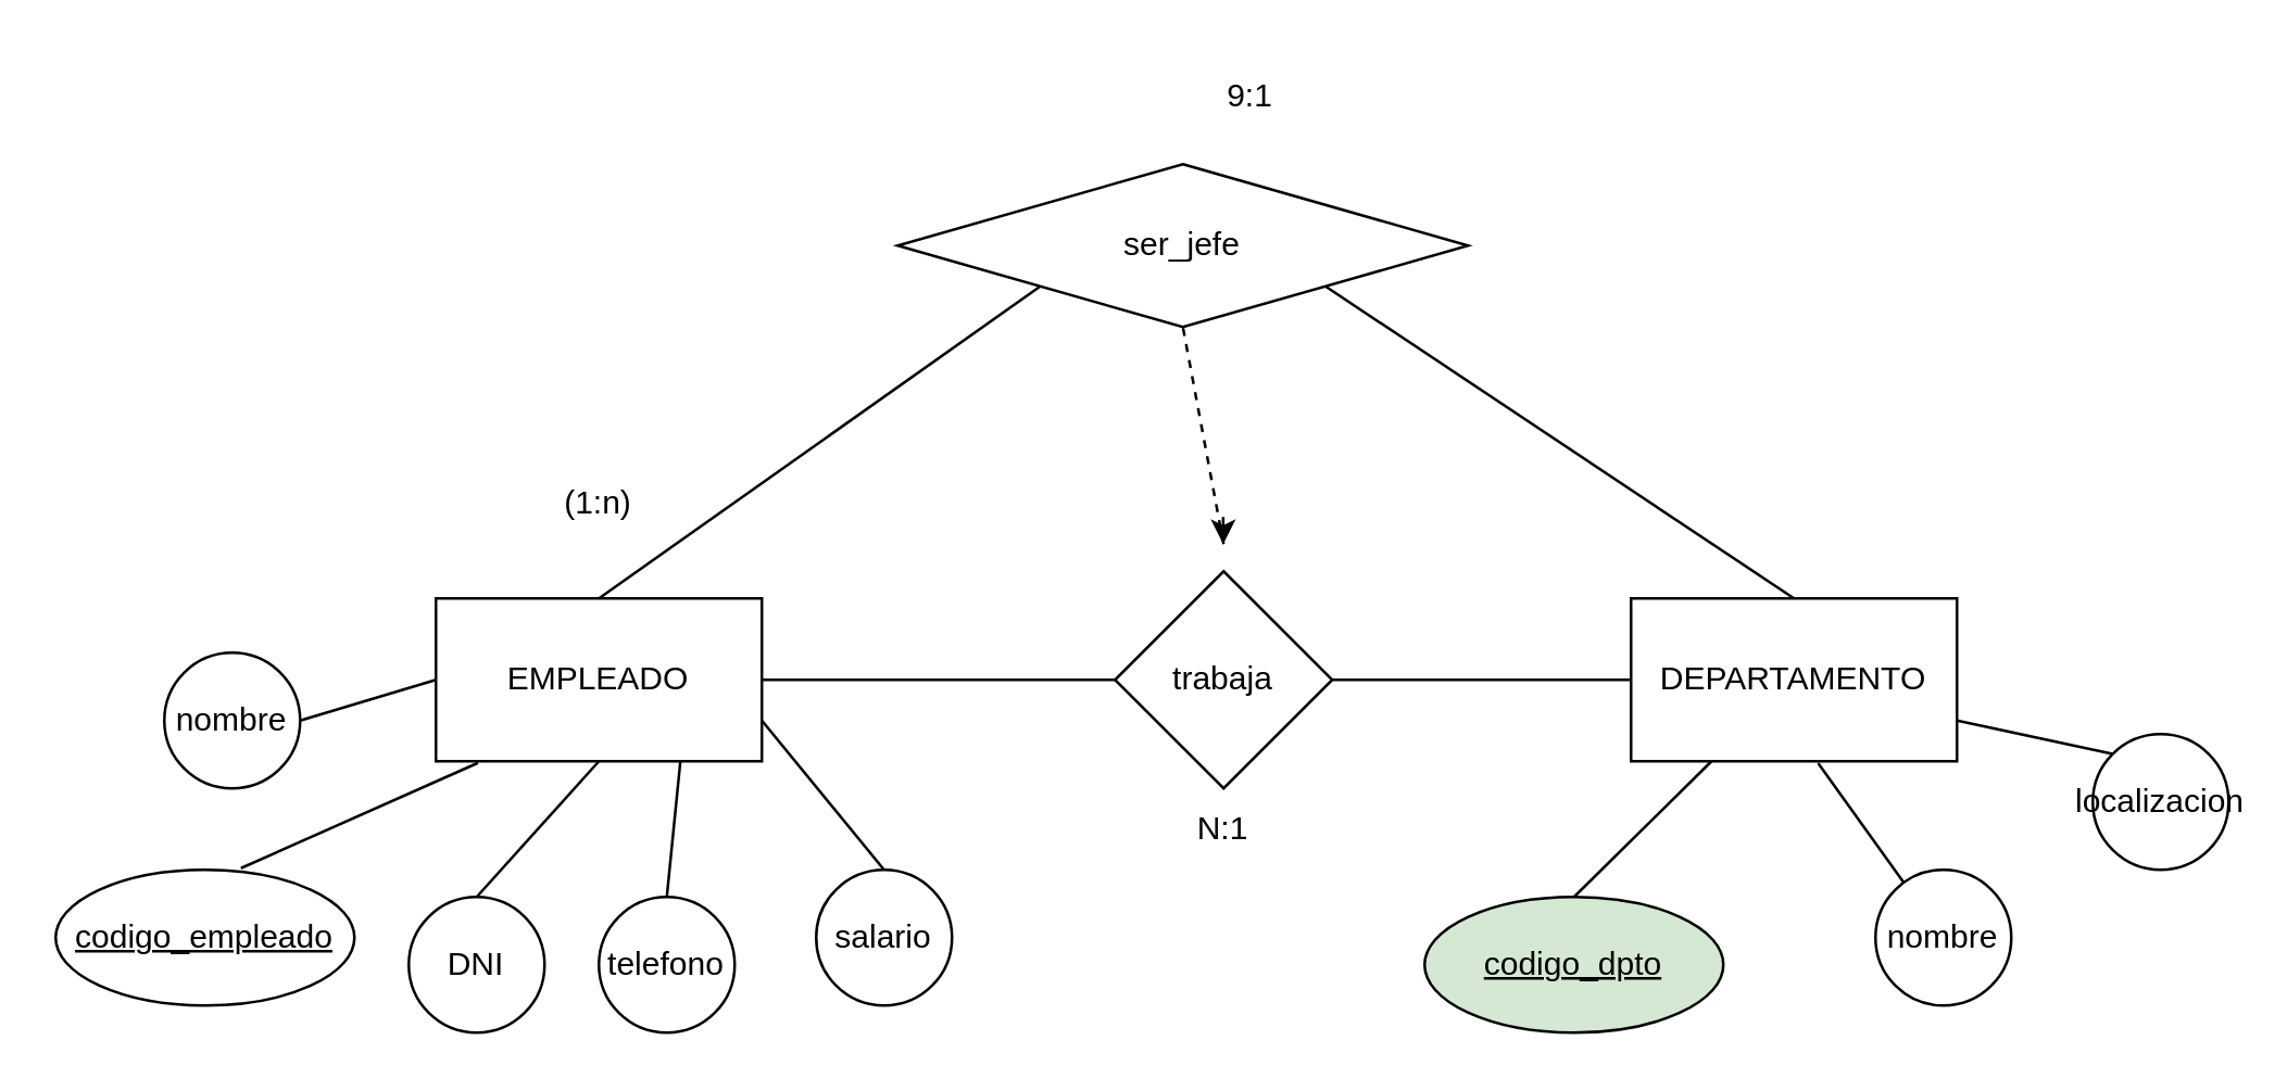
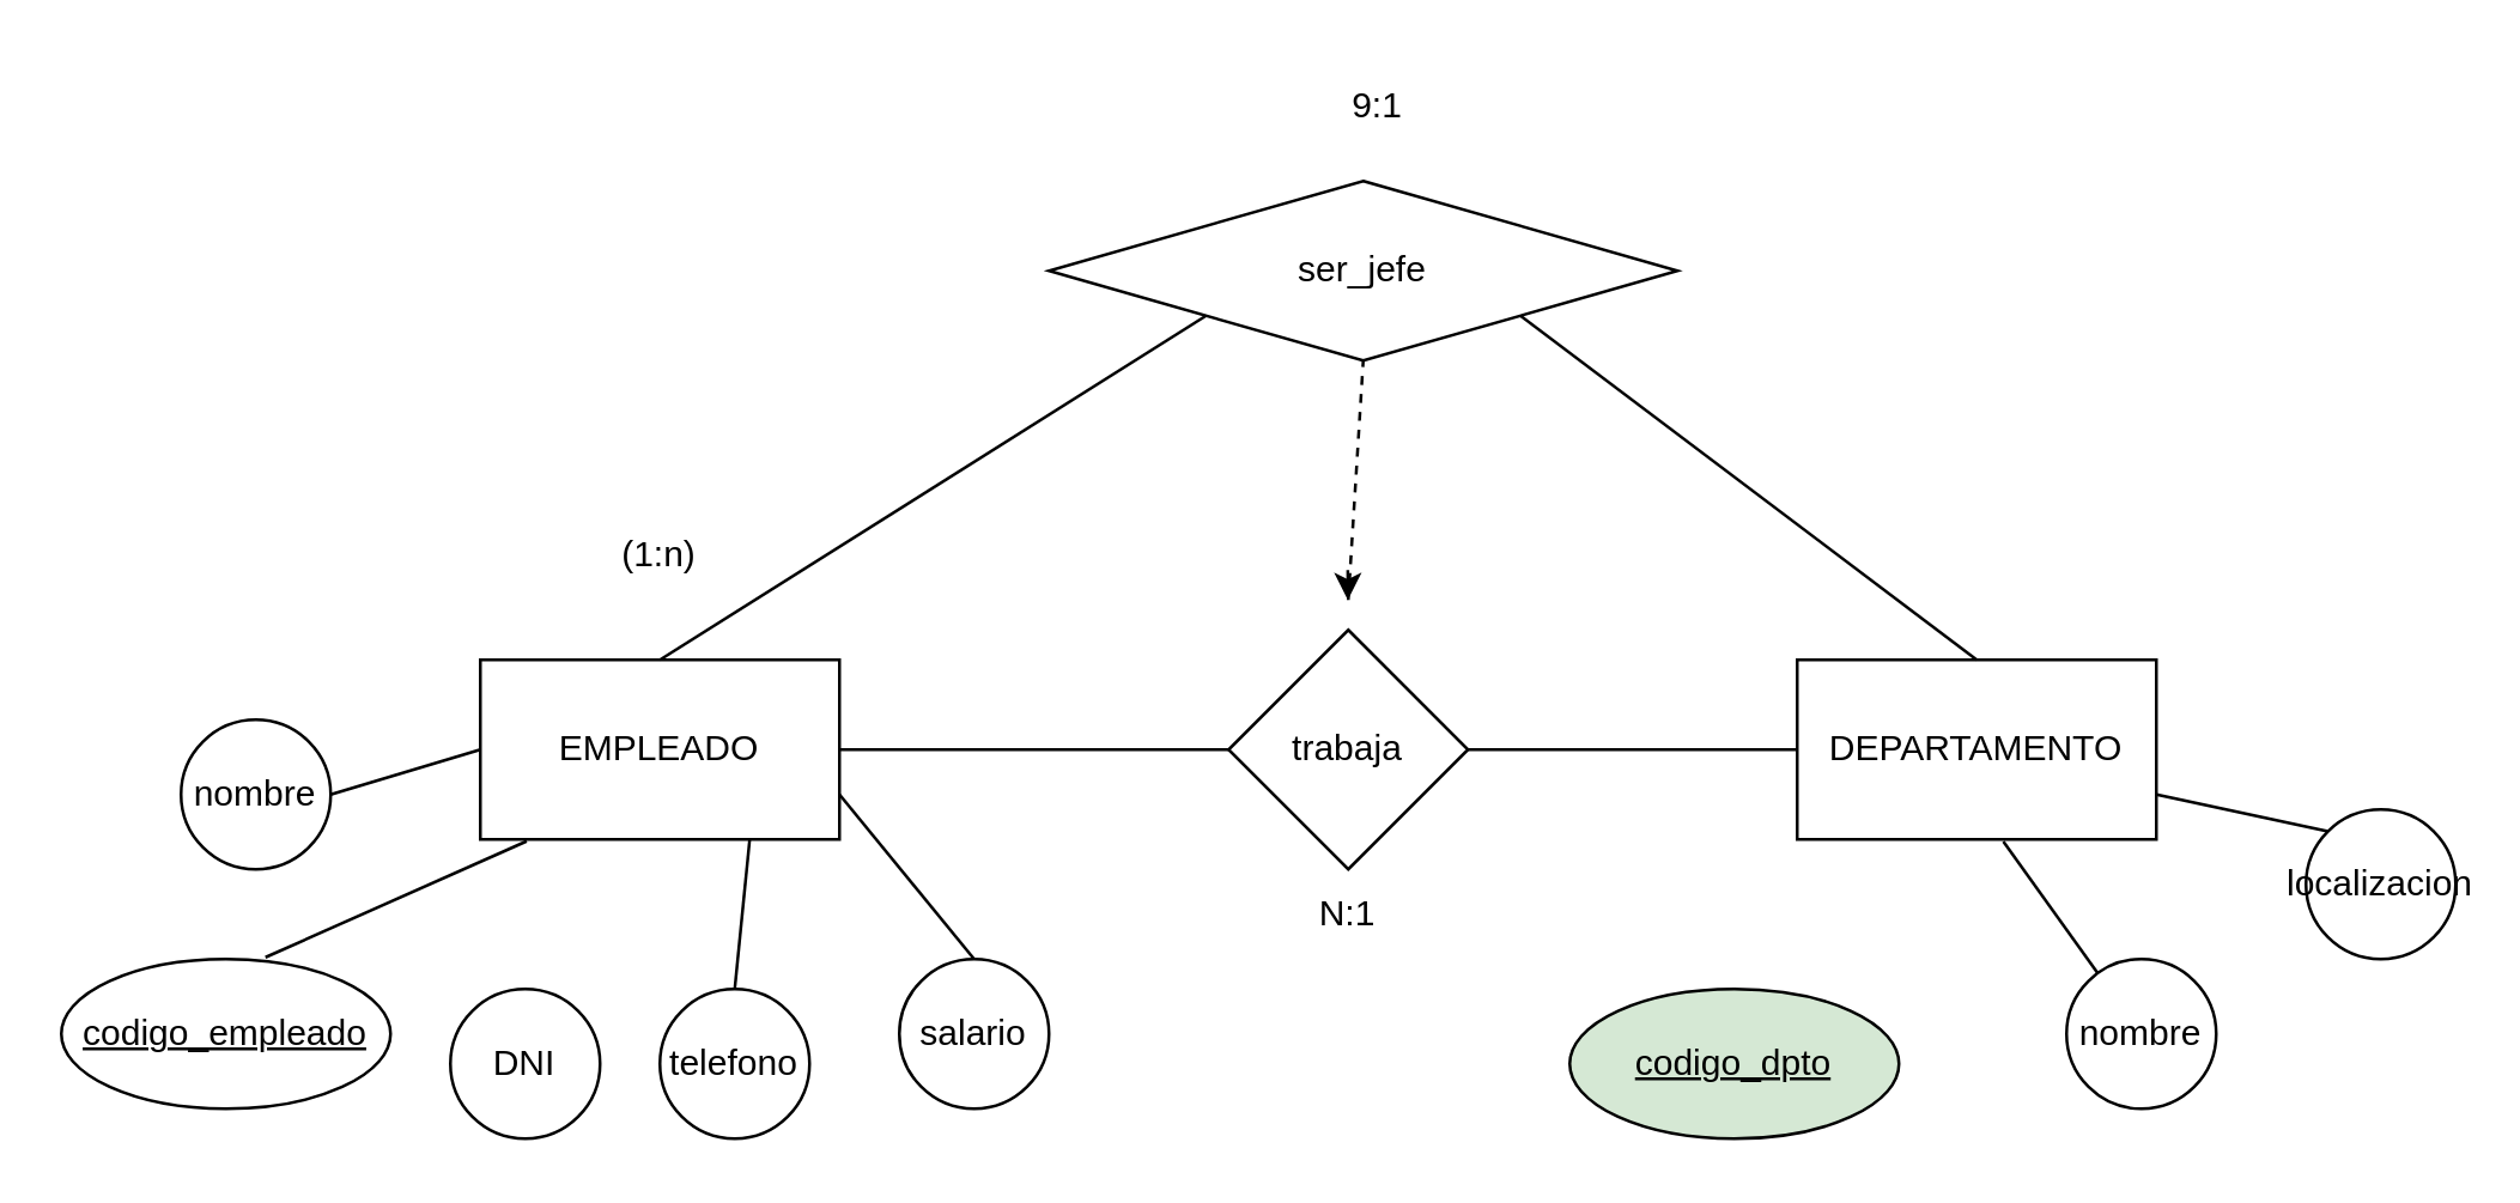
  <mxCell id="0" />
  <mxCell id="1" parent="0" />
  <mxCell id="2" value="EMPLEADO" style="rounded=0;whiteSpace=wrap;html=1;" vertex="1" parent="1"><mxGeometry x="160" y="220" width="120" height="60" as="geometry" /></mxCell>
  <mxCell id="3" value="DEPARTAMENTO" style="rounded=0;whiteSpace=wrap;html=1;" vertex="1" parent="1"><mxGeometry x="600" y="220" width="120" height="60" as="geometry" /></mxCell>
  <mxCell id="4" value="trabaja" style="rhombus;whiteSpace=wrap;html=1;" vertex="1" parent="1"><mxGeometry x="410" y="210" width="80" height="80" as="geometry" /></mxCell>
  <mxCell id="5" value="&lt;u&gt;codigo_empleado&lt;/u&gt;" style="ellipse;whiteSpace=wrap;html=1;" vertex="1" parent="1"><mxGeometry x="20" y="320" width="110" height="50" as="geometry" /></mxCell>
  <mxCell id="6" value="DNI" style="ellipse;whiteSpace=wrap;html=1;" vertex="1" parent="1"><mxGeometry x="150" y="330" width="50" height="50" as="geometry" /></mxCell>
  <mxCell id="7" value="nombre" style="ellipse;whiteSpace=wrap;html=1;" vertex="1" parent="1"><mxGeometry x="60" y="240" width="50" height="50" as="geometry" /></mxCell>
  <mxCell id="8" value="telefono" style="ellipse;whiteSpace=wrap;html=1;" vertex="1" parent="1"><mxGeometry x="220" y="330" width="50" height="50" as="geometry" /></mxCell>
  <mxCell id="9" value="salario" style="ellipse;whiteSpace=wrap;html=1;" vertex="1" parent="1"><mxGeometry x="300" y="320" width="50" height="50" as="geometry" /></mxCell>
  <mxCell id="10" value="" style="endArrow=none;html=1;rounded=0;exitX=1;exitY=0.5;exitDx=0;exitDy=0;entryX=0;entryY=0.5;entryDx=0;entryDy=0;" edge="1" parent="1" source="7" target="2"><mxGeometry width="50" height="50" relative="1" as="geometry"><mxPoint x="390" y="270" as="sourcePoint" /><mxPoint x="440" y="220" as="targetPoint" /></mxGeometry></mxCell>
  <mxCell id="11" value="" style="endArrow=none;html=1;rounded=0;exitX=0.62;exitY=-0.012;exitDx=0;exitDy=0;exitPerimeter=0;entryX=0.129;entryY=1.01;entryDx=0;entryDy=0;entryPerimeter=0;" edge="1" parent="1" source="5" target="2"><mxGeometry width="50" height="50" relative="1" as="geometry"><mxPoint x="390" y="270" as="sourcePoint" /><mxPoint x="440" y="220" as="targetPoint" /></mxGeometry></mxCell>
- <mxCell id="12" value="" style="endArrow=none;html=1;rounded=0;exitX=0.5;exitY=0;exitDx=0;exitDy=0;entryX=0.5;entryY=1;entryDx=0;entryDy=0;" edge="1" parent="1" source="6" target="2"><mxGeometry width="50" height="50" relative="1" as="geometry"><mxPoint x="390" y="270" as="sourcePoint" /><mxPoint x="440" y="220" as="targetPoint" /></mxGeometry></mxCell>
  <mxCell id="13" value="" style="endArrow=none;html=1;rounded=0;exitX=0.5;exitY=0;exitDx=0;exitDy=0;entryX=0.75;entryY=1;entryDx=0;entryDy=0;" edge="1" parent="1" source="8" target="2"><mxGeometry width="50" height="50" relative="1" as="geometry"><mxPoint x="390" y="270" as="sourcePoint" /><mxPoint x="440" y="220" as="targetPoint" /></mxGeometry></mxCell>
  <mxCell id="14" value="" style="endArrow=none;html=1;rounded=0;exitX=0.5;exitY=0;exitDx=0;exitDy=0;entryX=1;entryY=0.75;entryDx=0;entryDy=0;" edge="1" parent="1" source="9" target="2"><mxGeometry width="50" height="50" relative="1" as="geometry"><mxPoint x="390" y="270" as="sourcePoint" /><mxPoint x="440" y="220" as="targetPoint" /></mxGeometry></mxCell>
  <mxCell id="15" value="&lt;u&gt;codigo_dpto&lt;/u&gt;" style="ellipse;whiteSpace=wrap;html=1;fillColor=#d5e8d4;" vertex="1" parent="1"><mxGeometry x="524" y="330" width="110" height="50" as="geometry" /></mxCell>
  <mxCell id="16" value="nombre" style="ellipse;whiteSpace=wrap;html=1;" vertex="1" parent="1"><mxGeometry x="690" y="320" width="50" height="50" as="geometry" /></mxCell>
  <mxCell id="17" value="localizacion" style="ellipse;whiteSpace=wrap;html=1;" vertex="1" parent="1"><mxGeometry x="770" y="270" width="50" height="50" as="geometry" /></mxCell>
- <mxCell id="18" value="" style="endArrow=none;html=1;rounded=0;exitX=0.5;exitY=0;exitDx=0;exitDy=0;" edge="1" parent="1" source="15" target="3"><mxGeometry width="50" height="50" relative="1" as="geometry"><mxPoint x="440" y="280" as="sourcePoint" /><mxPoint x="490" y="230" as="targetPoint" /></mxGeometry></mxCell>
  <mxCell id="19" value="" style="endArrow=none;html=1;rounded=0;entryX=0.574;entryY=1.012;entryDx=0;entryDy=0;entryPerimeter=0;" edge="1" parent="1" source="16" target="3"><mxGeometry width="50" height="50" relative="1" as="geometry"><mxPoint x="440" y="280" as="sourcePoint" /><mxPoint x="490" y="230" as="targetPoint" /></mxGeometry></mxCell>
  <mxCell id="20" value="" style="endArrow=none;html=1;rounded=0;entryX=0;entryY=0;entryDx=0;entryDy=0;exitX=1;exitY=0.75;exitDx=0;exitDy=0;" edge="1" parent="1" source="3" target="17"><mxGeometry width="50" height="50" relative="1" as="geometry"><mxPoint x="440" y="280" as="sourcePoint" /><mxPoint x="490" y="230" as="targetPoint" /></mxGeometry></mxCell>
  <mxCell id="21" value="" style="endArrow=none;html=1;rounded=0;exitX=1;exitY=0.5;exitDx=0;exitDy=0;" edge="1" parent="1" source="2" target="4"><mxGeometry width="50" height="50" relative="1" as="geometry"><mxPoint x="440" y="280" as="sourcePoint" /><mxPoint x="490" y="230" as="targetPoint" /></mxGeometry></mxCell>
  <mxCell id="22" value="" style="endArrow=none;html=1;rounded=0;entryX=0;entryY=0.5;entryDx=0;entryDy=0;exitX=1;exitY=0.5;exitDx=0;exitDy=0;" edge="1" parent="1" source="4" target="3"><mxGeometry width="50" height="50" relative="1" as="geometry"><mxPoint x="440" y="280" as="sourcePoint" /><mxPoint x="490" y="230" as="targetPoint" /></mxGeometry></mxCell>
  <mxCell id="23" value="(1:n)" style="text;html=1;strokeColor=none;fillColor=none;align=center;verticalAlign=middle;whiteSpace=wrap;rounded=0;" vertex="1" parent="1"><mxGeometry x="190" y="170" width="60" height="30" as="geometry" /></mxCell>
  <mxCell id="24" value="N:1" style="text;html=1;strokeColor=none;fillColor=none;align=center;verticalAlign=middle;whiteSpace=wrap;rounded=0;" vertex="1" parent="1"><mxGeometry x="420" y="290" width="60" height="30" as="geometry" /></mxCell>
- <mxCell id="25" value="ser_jefe" style="rhombus;whiteSpace=wrap;html=1;" vertex="1" parent="1"><mxGeometry x="330" y="60" width="210" height="60" as="geometry" /></mxCell>
+ <mxCell id="25" value="ser_jefe" style="rhombus;whiteSpace=wrap;html=1;" vertex="1" parent="1"><mxGeometry x="350" y="60" width="210" height="60" as="geometry" /></mxCell>
  <mxCell id="26" value="" style="endArrow=none;html=1;rounded=0;exitX=0.5;exitY=0;exitDx=0;exitDy=0;entryX=0;entryY=1;entryDx=0;entryDy=0;" edge="1" parent="1" source="2" target="25"><mxGeometry width="50" height="50" relative="1" as="geometry"><mxPoint x="440" y="280" as="sourcePoint" /><mxPoint x="490" y="230" as="targetPoint" /></mxGeometry></mxCell>
  <mxCell id="27" value="" style="endArrow=none;html=1;rounded=0;entryX=0.5;entryY=0;entryDx=0;entryDy=0;exitX=1;exitY=1;exitDx=0;exitDy=0;" edge="1" parent="1" source="25" target="3"><mxGeometry width="50" height="50" relative="1" as="geometry"><mxPoint x="440" y="280" as="sourcePoint" /><mxPoint x="490" y="230" as="targetPoint" /></mxGeometry></mxCell>
  <mxCell id="28" value="" style="endArrow=none;dashed=1;html=1;rounded=0;entryX=0.5;entryY=1;entryDx=0;entryDy=0;" edge="1" parent="1" target="25"><mxGeometry width="50" height="50" relative="1" as="geometry"><mxPoint x="450" y="200" as="sourcePoint" /><mxPoint x="490" y="230" as="targetPoint" /></mxGeometry></mxCell>
  <mxCell id="29" value="" style="endArrow=classic;html=1;rounded=0;" edge="1" parent="1"><mxGeometry width="50" height="50" relative="1" as="geometry"><mxPoint x="449.85" y="190" as="sourcePoint" /><mxPoint x="449.85" y="200" as="targetPoint" /></mxGeometry></mxCell>
  <mxCell id="30" value="9:1" style="text;html=1;strokeColor=none;fillColor=none;align=center;verticalAlign=middle;whiteSpace=wrap;rounded=0;" vertex="1" parent="1"><mxGeometry x="430" y="20" width="60" height="30" as="geometry" /></mxCell>
